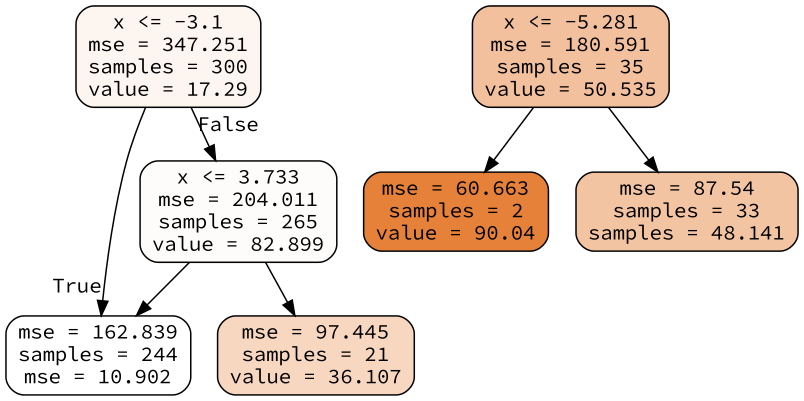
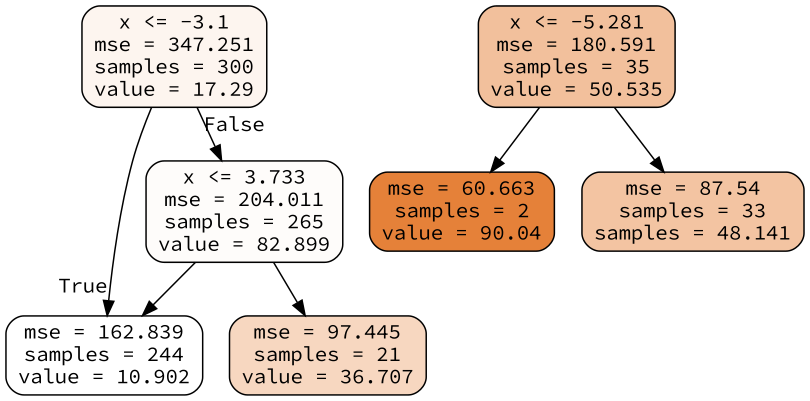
  digraph {
    fontname="Source Code Pro"
    node [color=black fontname="Source Code Pro" shape=box style="filled, rounded"]
    edge [fontname="Source Code Pro"]
    n1 [fillcolor="#fdf5ef" label="x <= -3.1\nmse = 347.251\nsamples = 300\nvalue = 17.29"]
    n2 [fillcolor="#fefcfa" label="x <= 3.733\nmse = 204.011\nsamples = 265\nvalue = 82.899"]
-   n3 [fillcolor="#ffffff" label="mse = 162.839\nsamples = 244\nmse = 10.902"]
+   n3 [fillcolor="#ffffff" label="mse = 162.839\nsamples = 244\nvalue = 10.902"]
    n4 [fillcolor="#f2c09c" label="x <= -5.281\nmse = 180.591\nsamples = 35\nvalue = 50.535"]
    n5 [fillcolor="#e58139" label="mse = 60.663\nsamples = 2\nvalue = 90.04"]
    n6 [fillcolor="#f3c4a2" label="mse = 87.54\nsamples = 33\nsamples = 48.141"]
-   n7 [fillcolor="#f7d7c0" label="mse = 97.445\nsamples = 21\nvalue = 36.107"]
+   n7 [fillcolor="#f7d7c0" label="mse = 97.445\nsamples = 21\nvalue = 36.707"]
    n1 -> n2 [headlabel=False labelangle=-45 labeldistance=2.5]
    n1 -> n3 [headlabel=True labelangle=45 labeldistance=2.5]
    n2 -> n3
    n2 -> n7
    n4 -> n5
    n4 -> n6
  }
